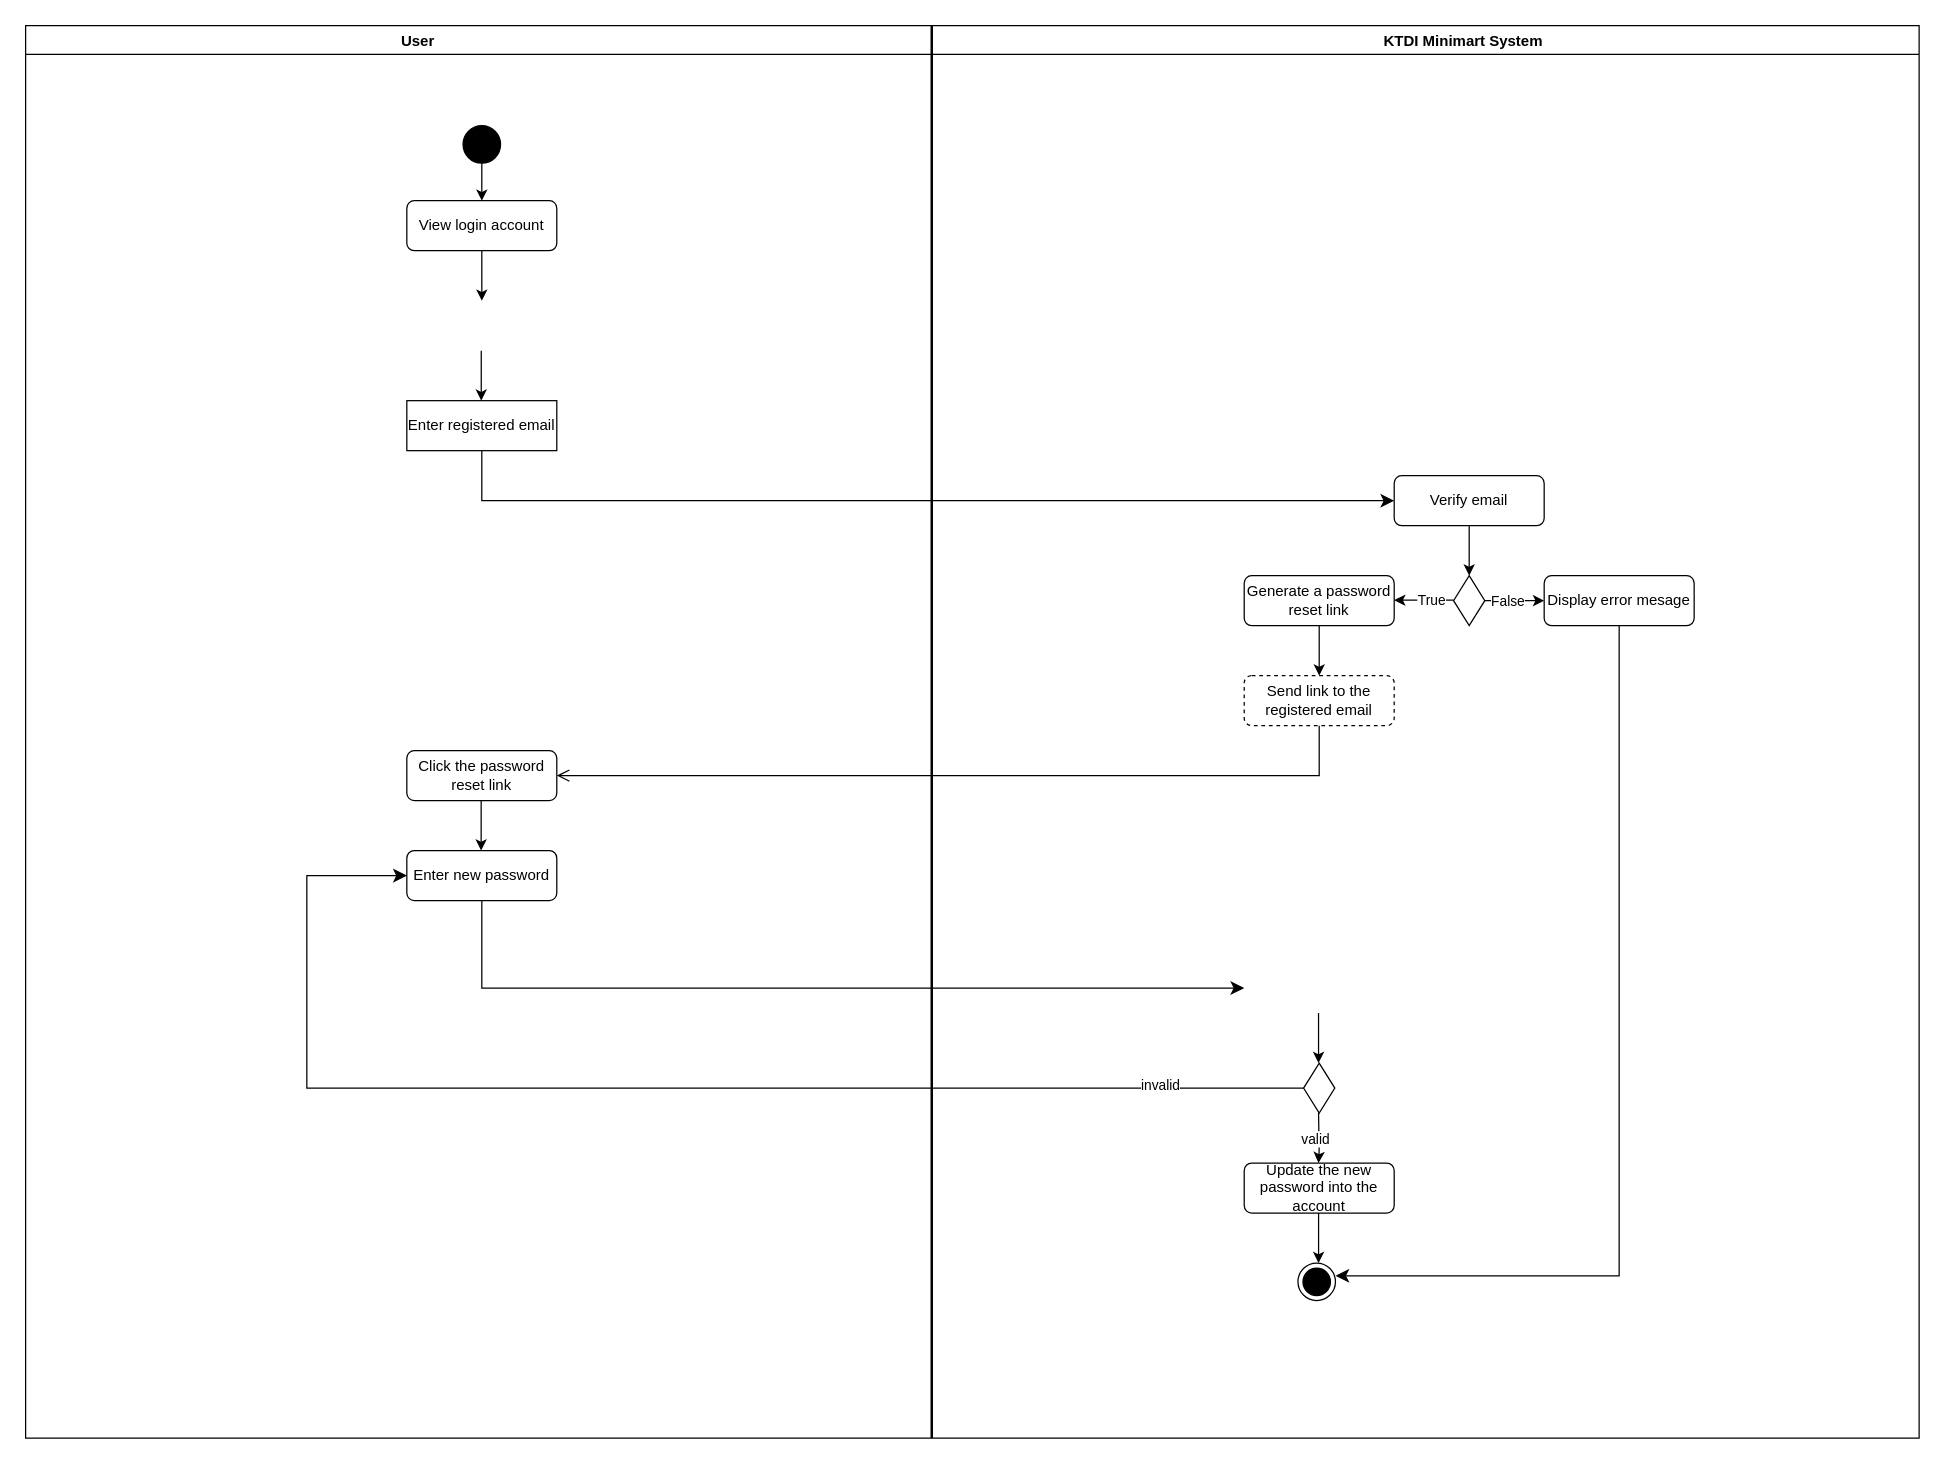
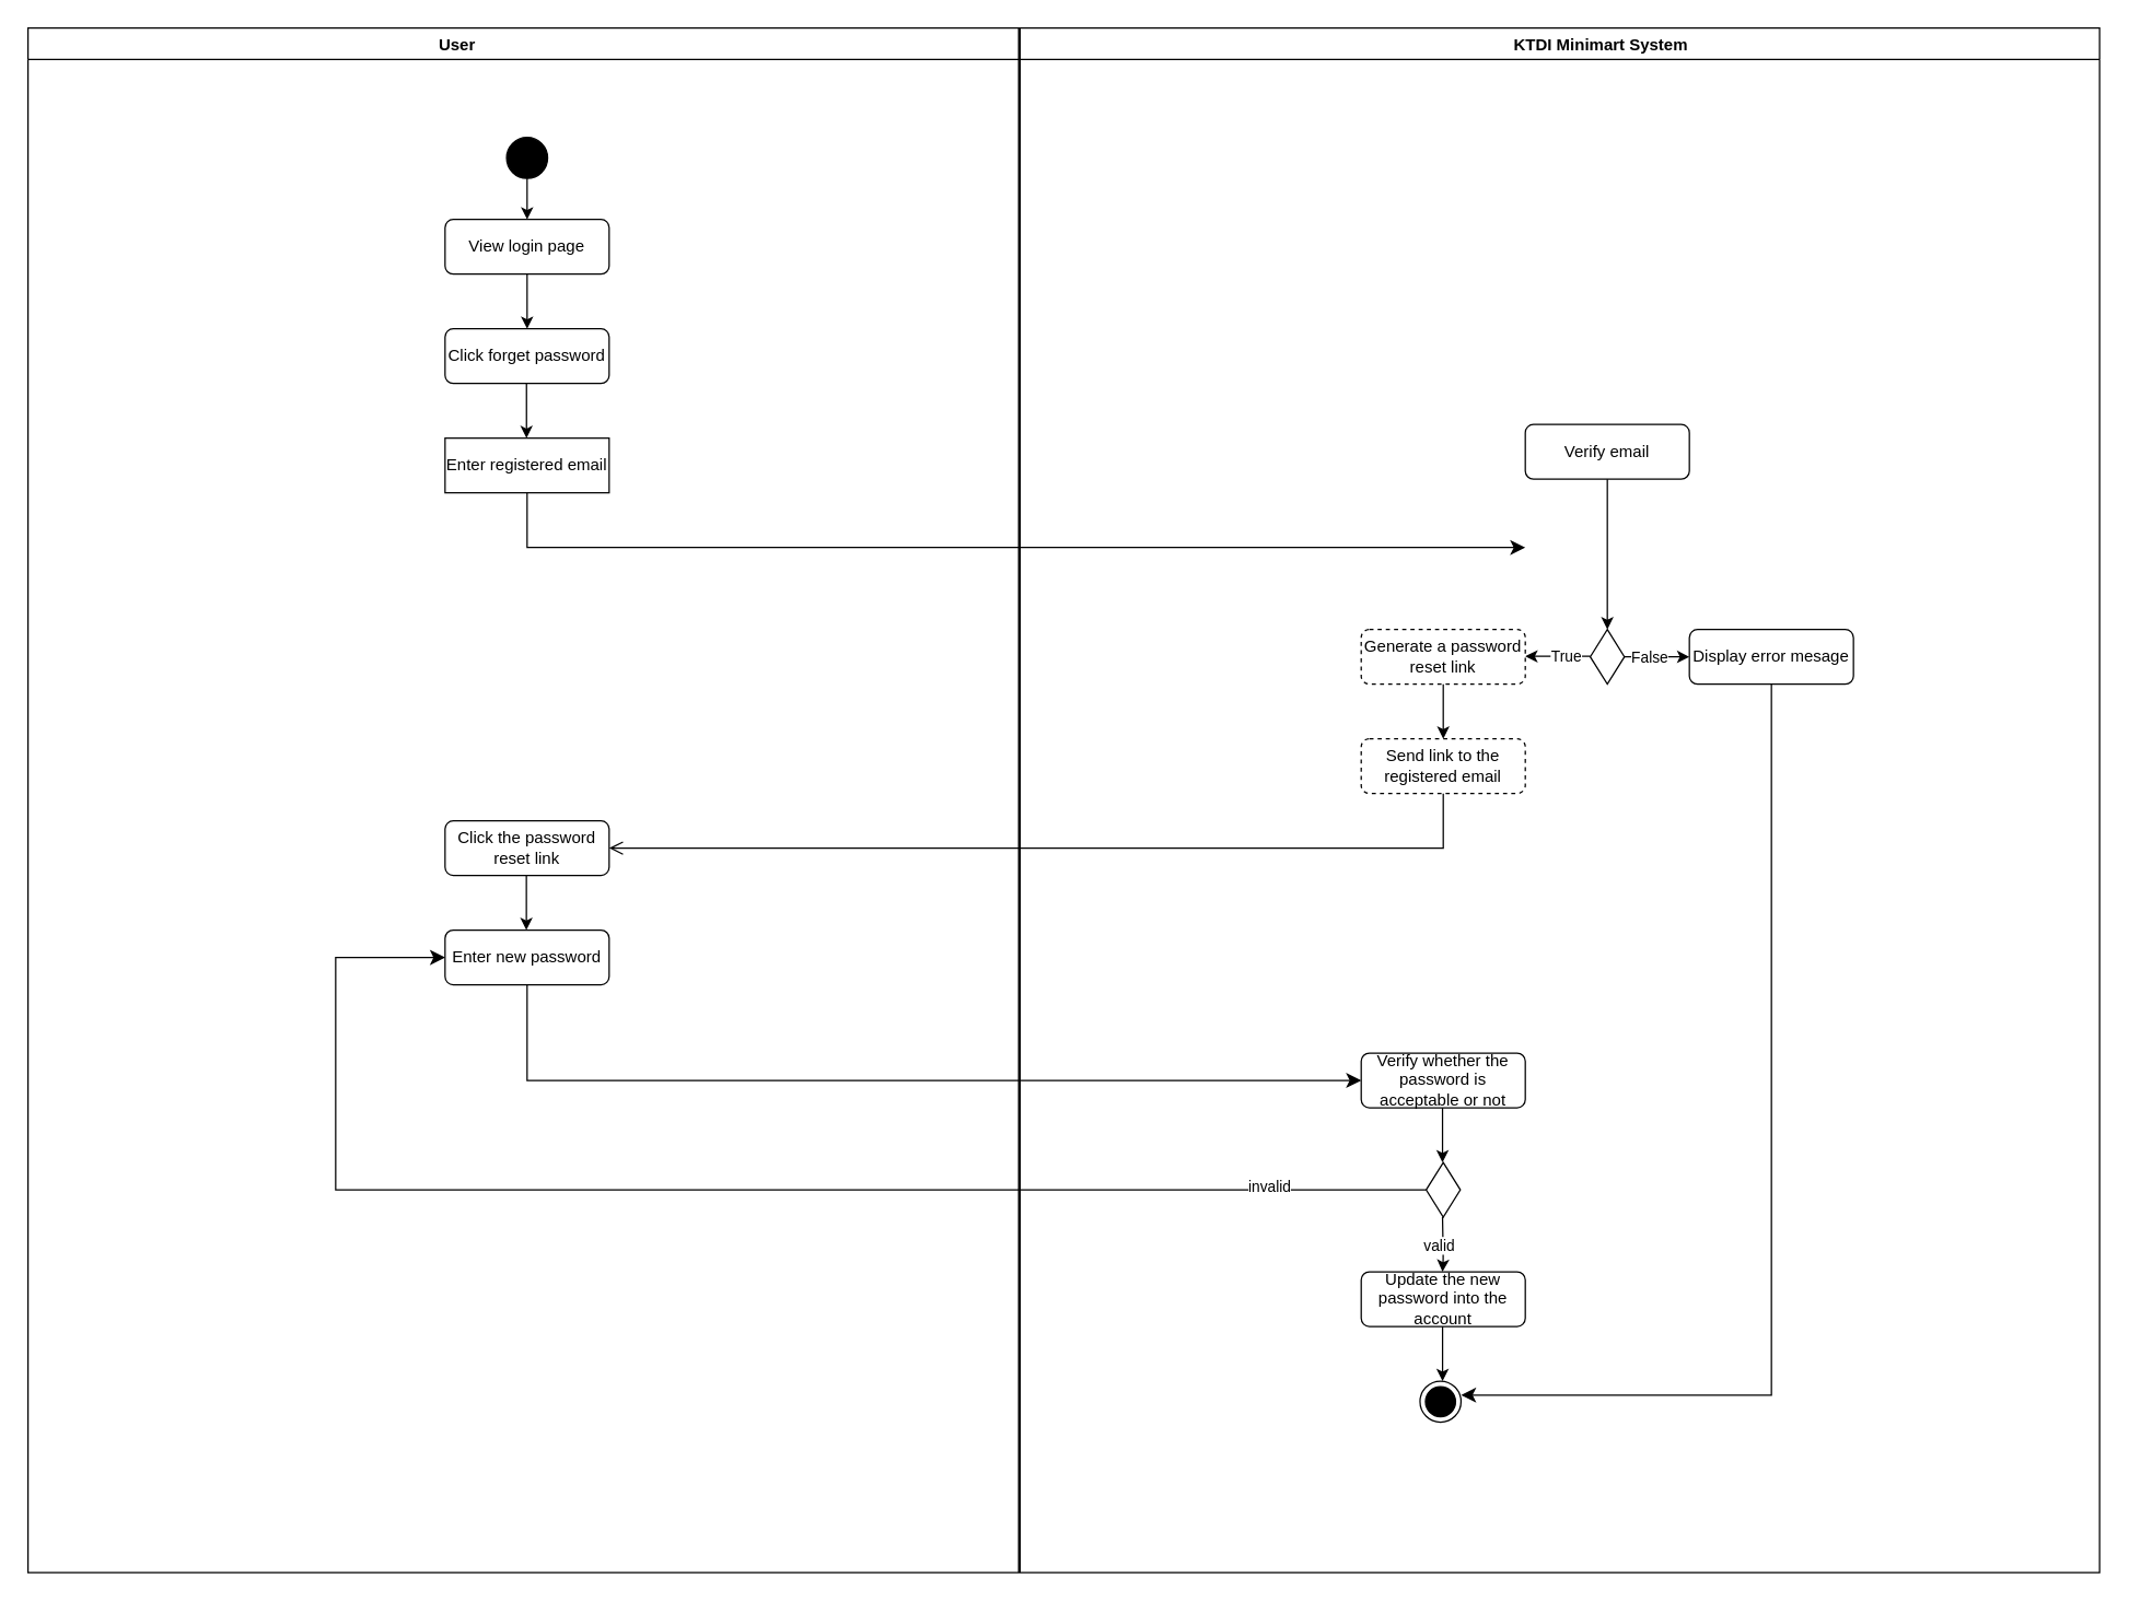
  <mxCell id="0" />
  <mxCell id="1" parent="0" />
  <mxCell id="2" value="User                                                                                                                                                                                                                                    KTDI Minimart System" style="swimlane;" vertex="1" parent="1"><mxGeometry x="20" y="20" width="1515" height="1130" as="geometry" /></mxCell>
  <mxCell id="3" value="" style="line;strokeWidth=2;direction=south;html=1;" vertex="1" parent="2"><mxGeometry x="720" width="10" height="1130" as="geometry" /></mxCell>
  <mxCell id="4" value="" style="ellipse;fillColor=strokeColor;" vertex="1" parent="2"><mxGeometry x="350" y="80" width="30" height="30" as="geometry" /></mxCell>
  <mxCell id="5" value="" style="endArrow=classic;html=1;exitX=0.5;exitY=1;exitDx=0;exitDy=0;" edge="1" parent="2" source="4"><mxGeometry width="50" height="50" relative="1" as="geometry"><mxPoint x="340" y="230" as="sourcePoint" /><mxPoint x="365" y="140" as="targetPoint" /></mxGeometry></mxCell>
- <mxCell id="6" value="View login account" style="rounded=1;whiteSpace=wrap;html=1;" vertex="1" parent="2"><mxGeometry x="305" y="140" width="120" height="40" as="geometry" /></mxCell>
+ <mxCell id="6" value="View login page" style="rounded=1;whiteSpace=wrap;html=1;" vertex="1" parent="2"><mxGeometry x="305" y="140" width="120" height="40" as="geometry" /></mxCell>
  <mxCell id="7" value="" style="endArrow=classic;html=1;exitX=0.5;exitY=1;exitDx=0;exitDy=0;" edge="1" parent="2" source="6"><mxGeometry width="50" height="50" relative="1" as="geometry"><mxPoint x="310" y="280" as="sourcePoint" /><mxPoint x="365" y="220" as="targetPoint" /></mxGeometry></mxCell>
+ <mxCell id="8" value="Click forget password" style="rounded=1;whiteSpace=wrap;html=1;" vertex="1" parent="2"><mxGeometry x="305" y="220" width="120" height="40" as="geometry" /></mxCell>
  <mxCell id="9" value="" style="endArrow=classic;html=1;exitX=0.5;exitY=1;exitDx=0;exitDy=0;" edge="1" parent="2"><mxGeometry width="50" height="50" relative="1" as="geometry"><mxPoint x="364.55" y="260" as="sourcePoint" /><mxPoint x="364.55" y="300" as="targetPoint" /></mxGeometry></mxCell>
  <mxCell id="10" value="Enter registered email" style="whiteSpace=wrap;html=1;rounded=0;" vertex="1" parent="2"><mxGeometry x="305" y="300" width="120" height="40" as="geometry" /></mxCell>
  <mxCell id="11" value="" style="edgeStyle=segmentEdgeStyle;endArrow=classic;html=1;curved=0;rounded=0;endSize=8;startSize=8;exitX=0.5;exitY=1;exitDx=0;exitDy=0;" edge="1" parent="2" source="10"><mxGeometry width="50" height="50" relative="1" as="geometry"><mxPoint x="370" y="350" as="sourcePoint" /><mxPoint x="1095" y="380" as="targetPoint" /><Array as="points"><mxPoint x="365" y="380" /></Array></mxGeometry></mxCell>
- <mxCell id="12" value="Verify email" style="rounded=1;whiteSpace=wrap;html=1;" vertex="1" parent="2"><mxGeometry x="1095" y="360" width="120" height="40" as="geometry" /></mxCell>
+ <mxCell id="12" value="Verify email" style="rounded=1;whiteSpace=wrap;html=1;" vertex="1" parent="2"><mxGeometry x="1095" y="290" width="120" height="40" as="geometry" /></mxCell>
  <mxCell id="13" value="" style="endArrow=classic;html=1;exitX=0.5;exitY=1;exitDx=0;exitDy=0;" edge="1" parent="2" source="12"><mxGeometry width="50" height="50" relative="1" as="geometry"><mxPoint x="1125" y="480" as="sourcePoint" /><mxPoint x="1155" y="440" as="targetPoint" /></mxGeometry></mxCell>
  <mxCell id="14" value="" style="rhombus;whiteSpace=wrap;html=1;" vertex="1" parent="2"><mxGeometry x="1142.5" y="440" width="25" height="40" as="geometry" /></mxCell>
  <mxCell id="15" value="" style="endArrow=classic;html=1;exitX=1;exitY=0.5;exitDx=0;exitDy=0;" edge="1" parent="2" source="14"><mxGeometry width="50" height="50" relative="1" as="geometry"><mxPoint x="1185" y="470" as="sourcePoint" /><mxPoint x="1215" y="460" as="targetPoint" /></mxGeometry></mxCell>
  <mxCell id="16" value="False" style="edgeLabel;html=1;align=center;verticalAlign=middle;resizable=0;points=[];" vertex="1" connectable="0" parent="15"><mxGeometry x="0.632" y="4" relative="1" as="geometry"><mxPoint x="-21" y="4" as="offset" /></mxGeometry></mxCell>
  <mxCell id="17" value="" style="endArrow=classic;html=1;exitX=0;exitY=0.5;exitDx=0;exitDy=0;" edge="1" parent="2"><mxGeometry width="50" height="50" relative="1" as="geometry"><mxPoint x="1142.5" y="459.63" as="sourcePoint" /><mxPoint x="1095" y="459.63" as="targetPoint" /></mxGeometry></mxCell>
  <mxCell id="18" value="True" style="edgeLabel;html=1;align=center;verticalAlign=middle;resizable=0;points=[];rotation=0;" vertex="1" connectable="0" parent="17"><mxGeometry x="0.632" y="4" relative="1" as="geometry"><mxPoint x="21" y="-4" as="offset" /></mxGeometry></mxCell>
- <mxCell id="19" value="Generate a password reset link" style="rounded=1;whiteSpace=wrap;html=1;" vertex="1" parent="2"><mxGeometry x="975" y="440" width="120" height="40" as="geometry" /></mxCell>
+ <mxCell id="19" value="Generate a password reset link" style="rounded=1;whiteSpace=wrap;html=1;dashed=1;" vertex="1" parent="2"><mxGeometry x="975" y="440" width="120" height="40" as="geometry" /></mxCell>
  <mxCell id="20" value="" style="endArrow=classic;html=1;exitX=0.5;exitY=1;exitDx=0;exitDy=0;" edge="1" parent="2" source="19"><mxGeometry width="50" height="50" relative="1" as="geometry"><mxPoint x="1005" y="550" as="sourcePoint" /><mxPoint x="1035" y="520" as="targetPoint" /></mxGeometry></mxCell>
  <mxCell id="21" value="Send link to the registered email" style="rounded=1;whiteSpace=wrap;html=1;dashed=1;" vertex="1" parent="2"><mxGeometry x="975" y="520" width="120" height="40" as="geometry" /></mxCell>
  <mxCell id="22" value="" style="edgeStyle=segmentEdgeStyle;endArrow=open;html=1;curved=0;rounded=0;endSize=8;startSize=8;exitX=0.5;exitY=1;exitDx=0;exitDy=0;entryX=1;entryY=0.5;entryDx=0;entryDy=0;" edge="1" parent="2" source="21" target="23"><mxGeometry width="50" height="50" relative="1" as="geometry"><mxPoint x="1170" y="570" as="sourcePoint" /><mxPoint x="455" y="600" as="targetPoint" /><Array as="points"><mxPoint x="1035" y="600" /></Array></mxGeometry></mxCell>
  <mxCell id="23" value="Click the password reset link" style="rounded=1;whiteSpace=wrap;html=1;" vertex="1" parent="2"><mxGeometry x="305" y="580" width="120" height="40" as="geometry" /></mxCell>
  <mxCell id="24" value="" style="endArrow=classic;html=1;exitX=0.5;exitY=1;exitDx=0;exitDy=0;" edge="1" parent="2"><mxGeometry width="50" height="50" relative="1" as="geometry"><mxPoint x="364.47" y="620" as="sourcePoint" /><mxPoint x="364.47" y="660" as="targetPoint" /></mxGeometry></mxCell>
  <mxCell id="25" value="Enter new password" style="rounded=1;whiteSpace=wrap;html=1;" vertex="1" parent="2"><mxGeometry x="305" y="660" width="120" height="40" as="geometry" /></mxCell>
  <mxCell id="26" value="" style="edgeStyle=segmentEdgeStyle;endArrow=classic;html=1;curved=0;rounded=0;endSize=8;startSize=8;exitX=0.5;exitY=1;exitDx=0;exitDy=0;" edge="1" parent="2" source="25"><mxGeometry width="50" height="50" relative="1" as="geometry"><mxPoint x="355" y="800" as="sourcePoint" /><mxPoint x="975" y="770" as="targetPoint" /><Array as="points"><mxPoint x="365" y="770" /><mxPoint x="455" y="770" /></Array></mxGeometry></mxCell>
+ <mxCell id="27" value="Verify whether the password is acceptable or not" style="rounded=1;whiteSpace=wrap;html=1;" vertex="1" parent="2"><mxGeometry x="975" y="750" width="120" height="40" as="geometry" /></mxCell>
  <mxCell id="28" value="" style="rhombus;whiteSpace=wrap;html=1;" vertex="1" parent="2"><mxGeometry x="1022.5" y="830" width="25" height="40" as="geometry" /></mxCell>
  <mxCell id="29" value="" style="endArrow=classic;html=1;exitX=0.5;exitY=1;exitDx=0;exitDy=0;" edge="1" parent="2"><mxGeometry width="50" height="50" relative="1" as="geometry"><mxPoint x="1034.47" y="790" as="sourcePoint" /><mxPoint x="1034.47" y="830" as="targetPoint" /></mxGeometry></mxCell>
  <mxCell id="30" value="" style="endArrow=classic;html=1;exitX=0.5;exitY=1;exitDx=0;exitDy=0;" edge="1" parent="2"><mxGeometry width="50" height="50" relative="1" as="geometry"><mxPoint x="1034.47" y="870" as="sourcePoint" /><mxPoint x="1034.47" y="910" as="targetPoint" /><Array as="points"><mxPoint x="1035" y="900" /></Array></mxGeometry></mxCell>
  <mxCell id="31" value="valid" style="edgeLabel;html=1;align=center;verticalAlign=middle;resizable=0;points=[];" vertex="1" connectable="0" parent="30"><mxGeometry x="0.45" y="-3" relative="1" as="geometry"><mxPoint y="-9" as="offset" /></mxGeometry></mxCell>
  <mxCell id="32" value="Update the new password into the account" style="rounded=1;whiteSpace=wrap;html=1;" vertex="1" parent="2"><mxGeometry x="975" y="910" width="120" height="40" as="geometry" /></mxCell>
  <mxCell id="33" value="" style="edgeStyle=segmentEdgeStyle;endArrow=classic;html=1;curved=0;rounded=0;endSize=8;startSize=8;exitX=0;exitY=0.5;exitDx=0;exitDy=0;entryX=0;entryY=0.5;entryDx=0;entryDy=0;" edge="1" parent="2" source="28" target="25"><mxGeometry width="50" height="50" relative="1" as="geometry"><mxPoint x="565" y="880" as="sourcePoint" /><mxPoint x="235" y="680" as="targetPoint" /><Array as="points"><mxPoint x="225" y="850" /><mxPoint x="225" y="680" /></Array></mxGeometry></mxCell>
  <mxCell id="34" value="invalid" style="edgeLabel;html=1;align=center;verticalAlign=middle;resizable=0;points=[];" vertex="1" connectable="0" parent="33"><mxGeometry x="-0.781" y="-3" relative="1" as="geometry"><mxPoint as="offset" /></mxGeometry></mxCell>
  <mxCell id="35" value="Display error mesage" style="rounded=1;whiteSpace=wrap;html=1;" vertex="1" parent="2"><mxGeometry x="1215" y="440" width="120" height="40" as="geometry" /></mxCell>
  <mxCell id="36" value="" style="endArrow=classic;html=1;exitX=0.5;exitY=1;exitDx=0;exitDy=0;" edge="1" parent="2"><mxGeometry width="50" height="50" relative="1" as="geometry"><mxPoint x="1034.5" y="950" as="sourcePoint" /><mxPoint x="1034.5" y="990" as="targetPoint" /></mxGeometry></mxCell>
  <mxCell id="37" value="" style="ellipse;html=1;shape=endState;fillColor=strokeColor;" vertex="1" parent="2"><mxGeometry x="1018" y="990" width="30" height="30" as="geometry" /></mxCell>
  <mxCell id="38" value="" style="edgeStyle=segmentEdgeStyle;endArrow=classic;html=1;curved=0;rounded=0;endSize=8;startSize=8;exitX=0.5;exitY=1;exitDx=0;exitDy=0;entryX=1;entryY=0.34;entryDx=0;entryDy=0;entryPerimeter=0;" edge="1" parent="2" source="35" target="37"><mxGeometry width="50" height="50" relative="1" as="geometry"><mxPoint x="1235" y="740" as="sourcePoint" /><mxPoint x="1055" y="1000" as="targetPoint" /><Array as="points"><mxPoint x="1275" y="1000" /></Array></mxGeometry></mxCell>
